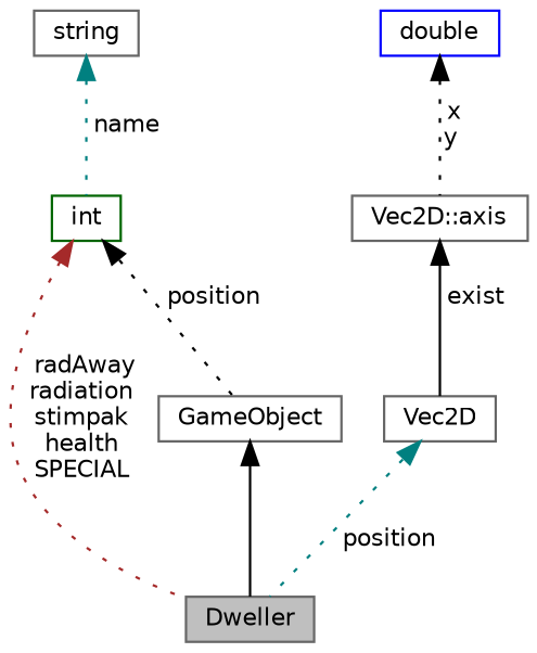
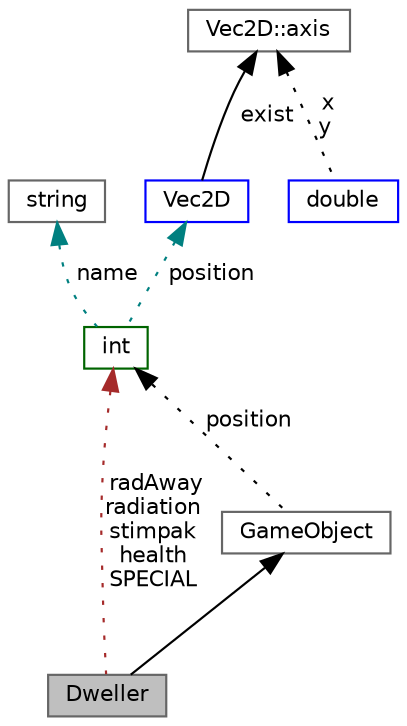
  digraph {
    fontname="DejaVu Sans"
    node [color=gray40 fontname="DejaVu Sans" fontsize=10 shape=record]
    edge [color=black dir=back fontname="DejaVu Sans" fontsize=10 labelfontname=Helvetica labelfontsize=10 style=dotted]
    n1 [fillcolor=grey75 fontcolor=black height=0.2 label=Dweller style=filled width=0.4]
    n2 [height=0.2 label=GameObject width=0.4]
    n3 [color=darkgreen height=0.2 label=int width=0.4]
    n4 [height=0.2 label=string width=0.4]
-   n5 [height=0.2 label=Vec2D width=0.4]
+   n5 [color=blue height=0.2 label=Vec2D width=0.4]
    n6 [height=0.2 label="Vec2D::axis" width=0.4]
    n7 [color=blue height=0.2 label=double width=0.4]
    n2 -> n1 [style=solid]
    n3 -> n1 [color=brown label=" radAway\nradiation\nstimpak\nhealth\nSPECIAL"]
    n3 -> n2 [label=" position"]
    n4 -> n3 [color=teal label=" name"]
-   n5 -> n1 [color=teal label=" position"]
+   n5 -> n3 [color=teal label=" position"]
    n6 -> n5 [label=" exist" style=solid]
-   n7 -> n6 [label=" x\ny"]
+   n6 -> n7 [label=" x\ny"]
  }
